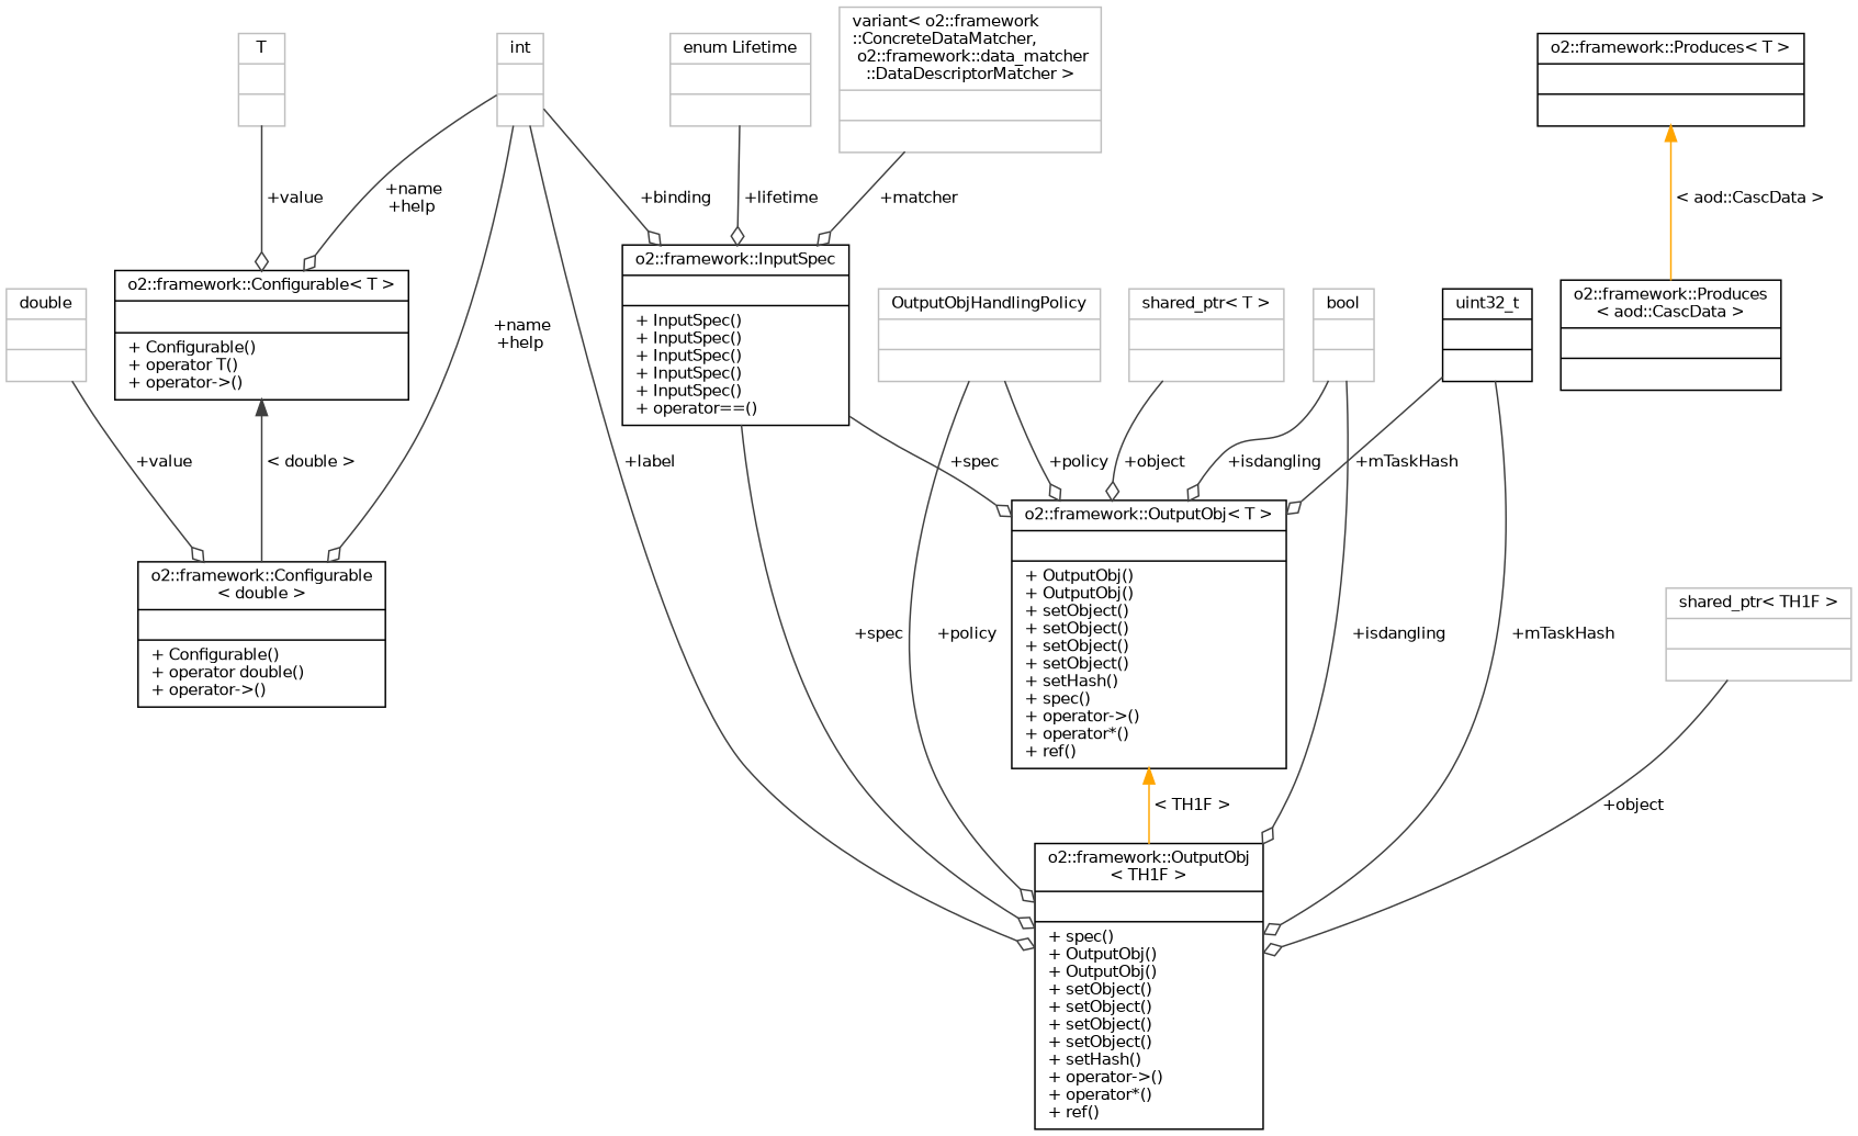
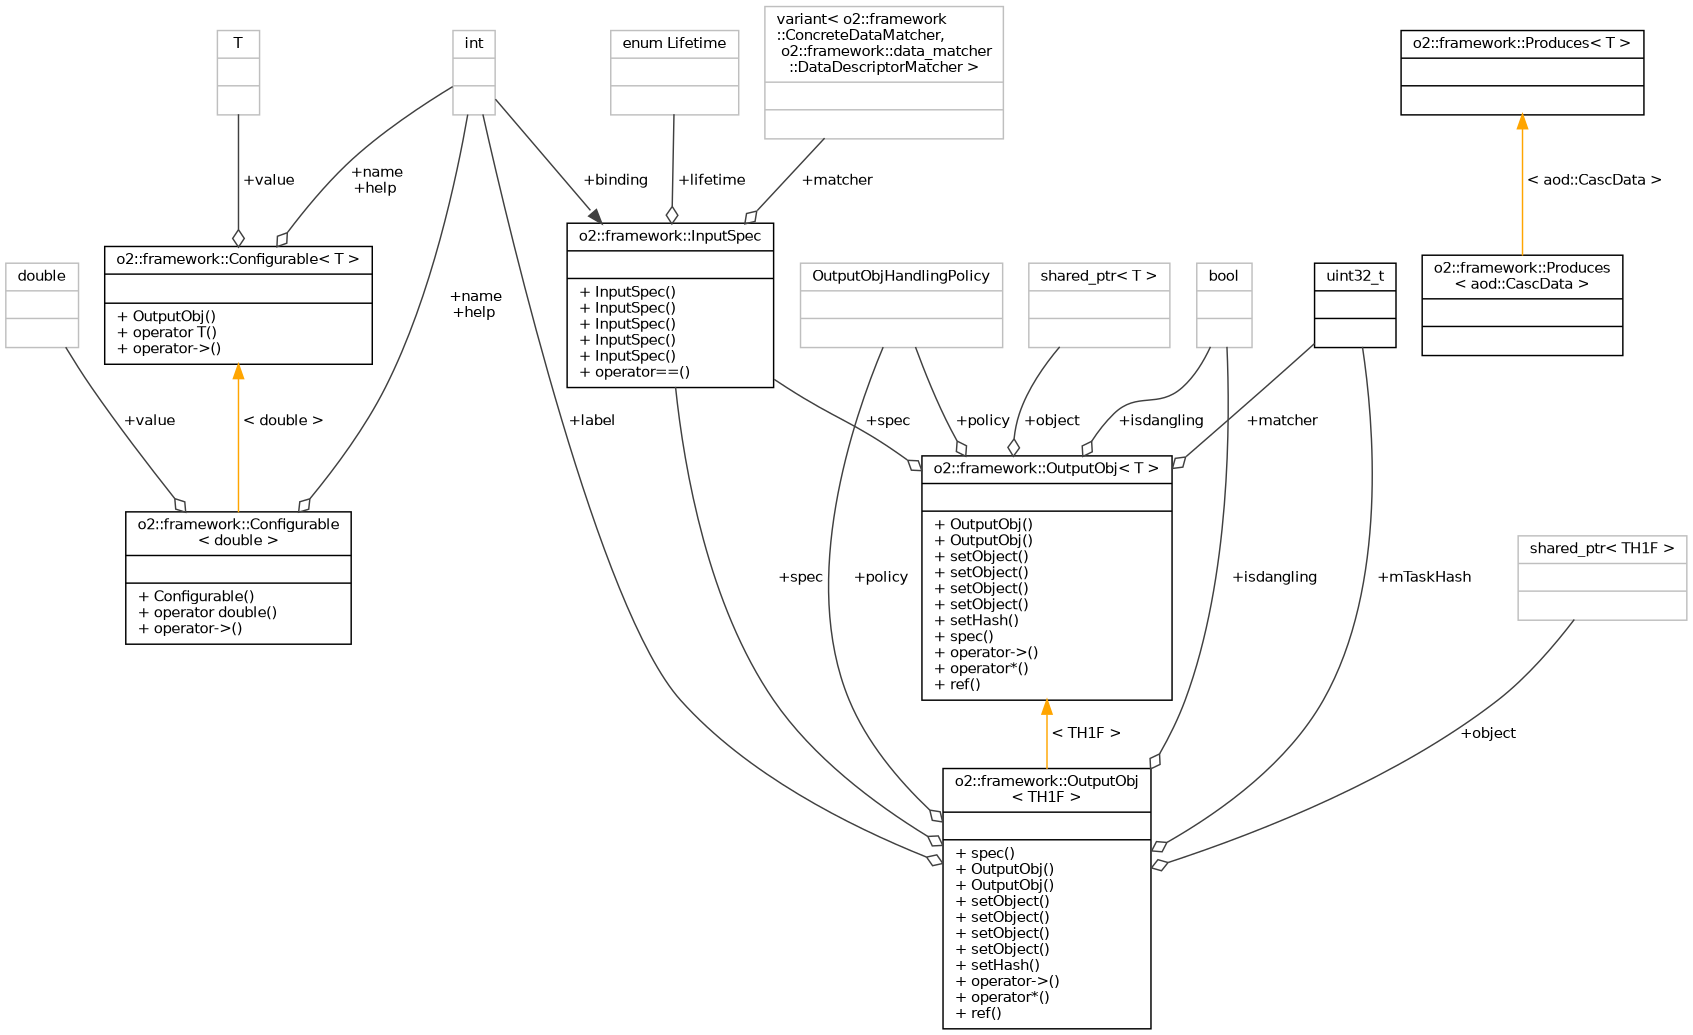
  digraph {
    node [color=grey75 fontname=Helvetica fontsize=10 shape=record]
    edge [arrowhead=odiamond color=grey25 fontname=Helvetica fontsize=10 labelfontname=Helvetica labelfontsize=10 style=solid]
    n1 [color=black height=0.2 label="{o2::framework::Configurable\l\< double \>\n||+ Configurable()\l+ operator double()\l+ operator-\>()\l}" width=0.4]
    n2 [height=0.2 label="{double\n||}" width=0.4]
    n3 [height=0.2 label="{int\n||}" width=0.4]
-   n4 [color=black height=0.2 label="{o2::framework::Configurable\< T \>\n||+ Configurable()\l+ operator T()\l+ operator-\>()\l}" width=0.4]
+   n4 [color=black height=0.2 label="{o2::framework::Configurable\< T \>\n||+ OutputObj()\l+ operator T()\l+ operator-\>()\l}" width=0.4]
    n5 [color=black height=0.2 label="{o2::framework::OutputObj\l\< TH1F \>\n||+ spec()\l+ OutputObj()\l+ OutputObj()\l+ setObject()\l+ setObject()\l+ setObject()\l+ setObject()\l+ setHash()\l+ operator-\>()\l+ operator*()\l+ ref()\l}" width=0.4]
    n6 [color=black height=0.2 label="{o2::framework::InputSpec\n||+ InputSpec()\l+ InputSpec()\l+ InputSpec()\l+ InputSpec()\l+ InputSpec()\l+ operator==()\l}" width=0.4]
    n7 [color=black height=0.2 label="{o2::framework::OutputObj\< T \>\n||+ OutputObj()\l+ OutputObj()\l+ setObject()\l+ setObject()\l+ setObject()\l+ setObject()\l+ setHash()\l+ spec()\l+ operator-\>()\l+ operator*()\l+ ref()\l}" width=0.4]
    n8 [height=0.2 label="{T\n||}" width=0.4]
    n9 [color=black height=0.2 label="{o2::framework::Produces\l\< aod::CascData \>\n||}" width=0.4]
    n10 [color=black height=0.2 label="{o2::framework::Produces\< T \>\n||}" width=0.4]
    n11 [height=0.2 label="{OutputObjHandlingPolicy\n||}" width=0.4]
    n12 [color=black height=0.2 label="{uint32_t\n||}" width=0.4]
    n13 [height=0.2 label="{bool\n||}" width=0.4]
    n14 [height=0.2 label="{enum Lifetime\n||}" width=0.4]
    n15 [height=0.2 label="{variant\< o2::framework\l::ConcreteDataMatcher,\l o2::framework::data_matcher\l::DataDescriptorMatcher \>\n||}" width=0.4]
    n16 [height=0.2 label="{shared_ptr\< TH1F \>\n||}" width=0.4]
    n17 [height=0.2 label="{shared_ptr\< T \>\n||}" width=0.4]
    n2 -> n1 [label=" +value"]
    n3 -> n1 [label=" +name\n+help"]
    n3 -> n4 [label=" +name\n+help"]
    n3 -> n5 [label=" +label"]
-   n3 -> n6 [label=" +binding"]
-   n4 -> n1 [dir=back label=" \< double \>" arrowhead=""]
+   n3 -> n6 [arrowhead=normal label=" +binding"]
+   n4 -> n1 [color=orange dir=back label=" \< double \>" arrowhead=""]
    n6 -> n5 [label=" +spec"]
    n6 -> n7 [label=" +spec"]
    n7 -> n5 [color=orange dir=back label=" \< TH1F \>" arrowhead=""]
    n8 -> n4 [label=" +value"]
    n10 -> n9 [color=orange dir=back label=" \< aod::CascData \>" arrowhead=""]
    n11 -> n5 [label=" +policy"]
    n11 -> n7 [label=" +policy"]
    n12 -> n5 [label=" +mTaskHash"]
-   n12 -> n7 [label=" +mTaskHash"]
+   n12 -> n7 [label=" +matcher"]
    n13 -> n5 [label=" +isdangling"]
    n13 -> n7 [label=" +isdangling"]
    n14 -> n6 [label=" +lifetime"]
    n15 -> n6 [label=" +matcher"]
    n16 -> n5 [label=" +object"]
    n17 -> n7 [label=" +object"]
  }
